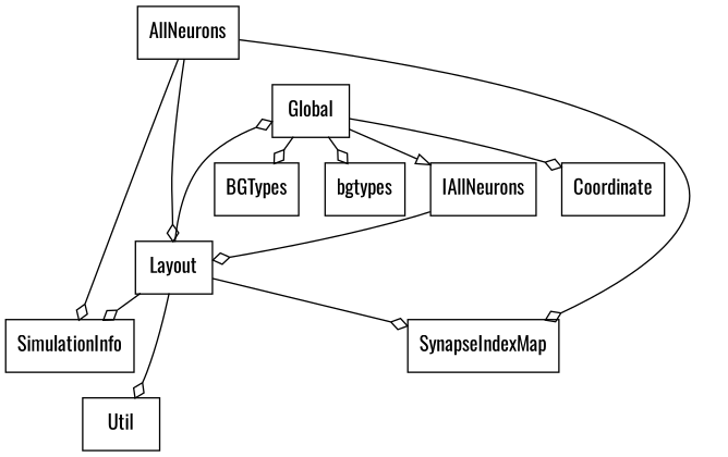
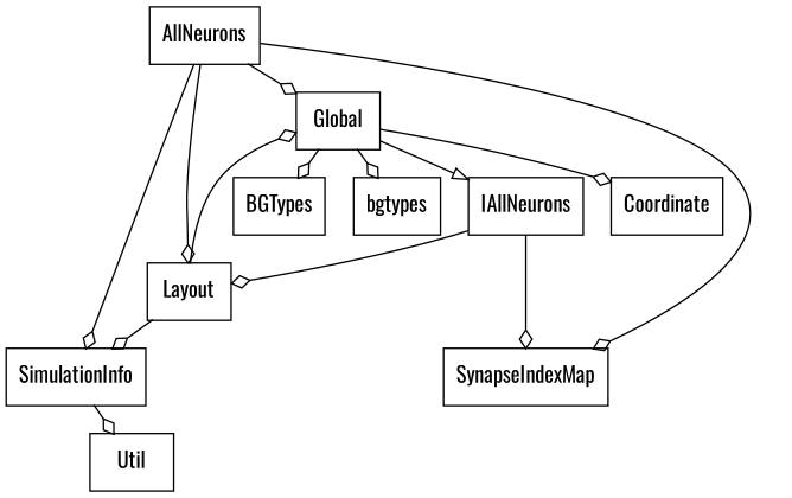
  digraph {
    fontname=Oswald
    nodesep=0.25
    rankdir=TB
    ranksep=0.25
    node [fontname=Oswald shape=record]
    edge [arrowhead=ediamond fontname=Oswald]
    AllNeurons
    Global
    SimulationInfo
    SynapseIndexMap
    Layout
    IAllNeurons
    Coordinate
    BGTypes
    bgtypes
    Util
+   AllNeurons -> Global
    AllNeurons -> SimulationInfo
    AllNeurons -> SynapseIndexMap
    AllNeurons -> Layout
    Global -> IAllNeurons [arrowhead=empty]
    Global -> Coordinate
    Global -> BGTypes
    Global -> bgtypes
    Layout -> Global
    Layout -> SimulationInfo
-   Layout -> Util
-   Layout -> SynapseIndexMap
+   SimulationInfo -> Util
+   IAllNeurons -> SynapseIndexMap
    IAllNeurons -> Layout
  }
